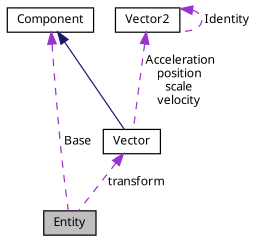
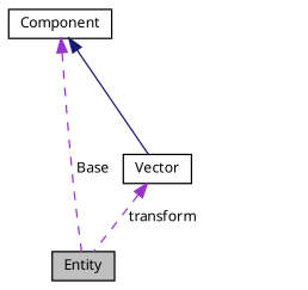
  digraph {
    fontname="Noto Sans"
    node [color=black fillcolor=white fontname="Noto Sans" fontsize=10 shape=record style=filled]
    edge [color=darkorchid3 dir=back fontname="Noto Sans" fontsize=10 labelfontname=Helvetica labelfontsize=10 style=dashed]
    n1 [fillcolor=grey75 fontcolor=black height=0.2 label=Entity width=0.4]
    n2 [height=0.2 label=Component width=0.4]
    n3 [height=0.2 label=Vector width=0.4]
-   n4 [height=0.2 label=Vector2 width=0.4]
    n2 -> n1 [label=" Base"]
    n2 -> n3 [color=midnightblue style=solid]
    n3 -> n1 [label=" transform"]
-   n4 -> n3 [label=" Acceleration\nposition\nscale\nvelocity"]
-   n4 -> n4 [label=" Identity"]
  }
